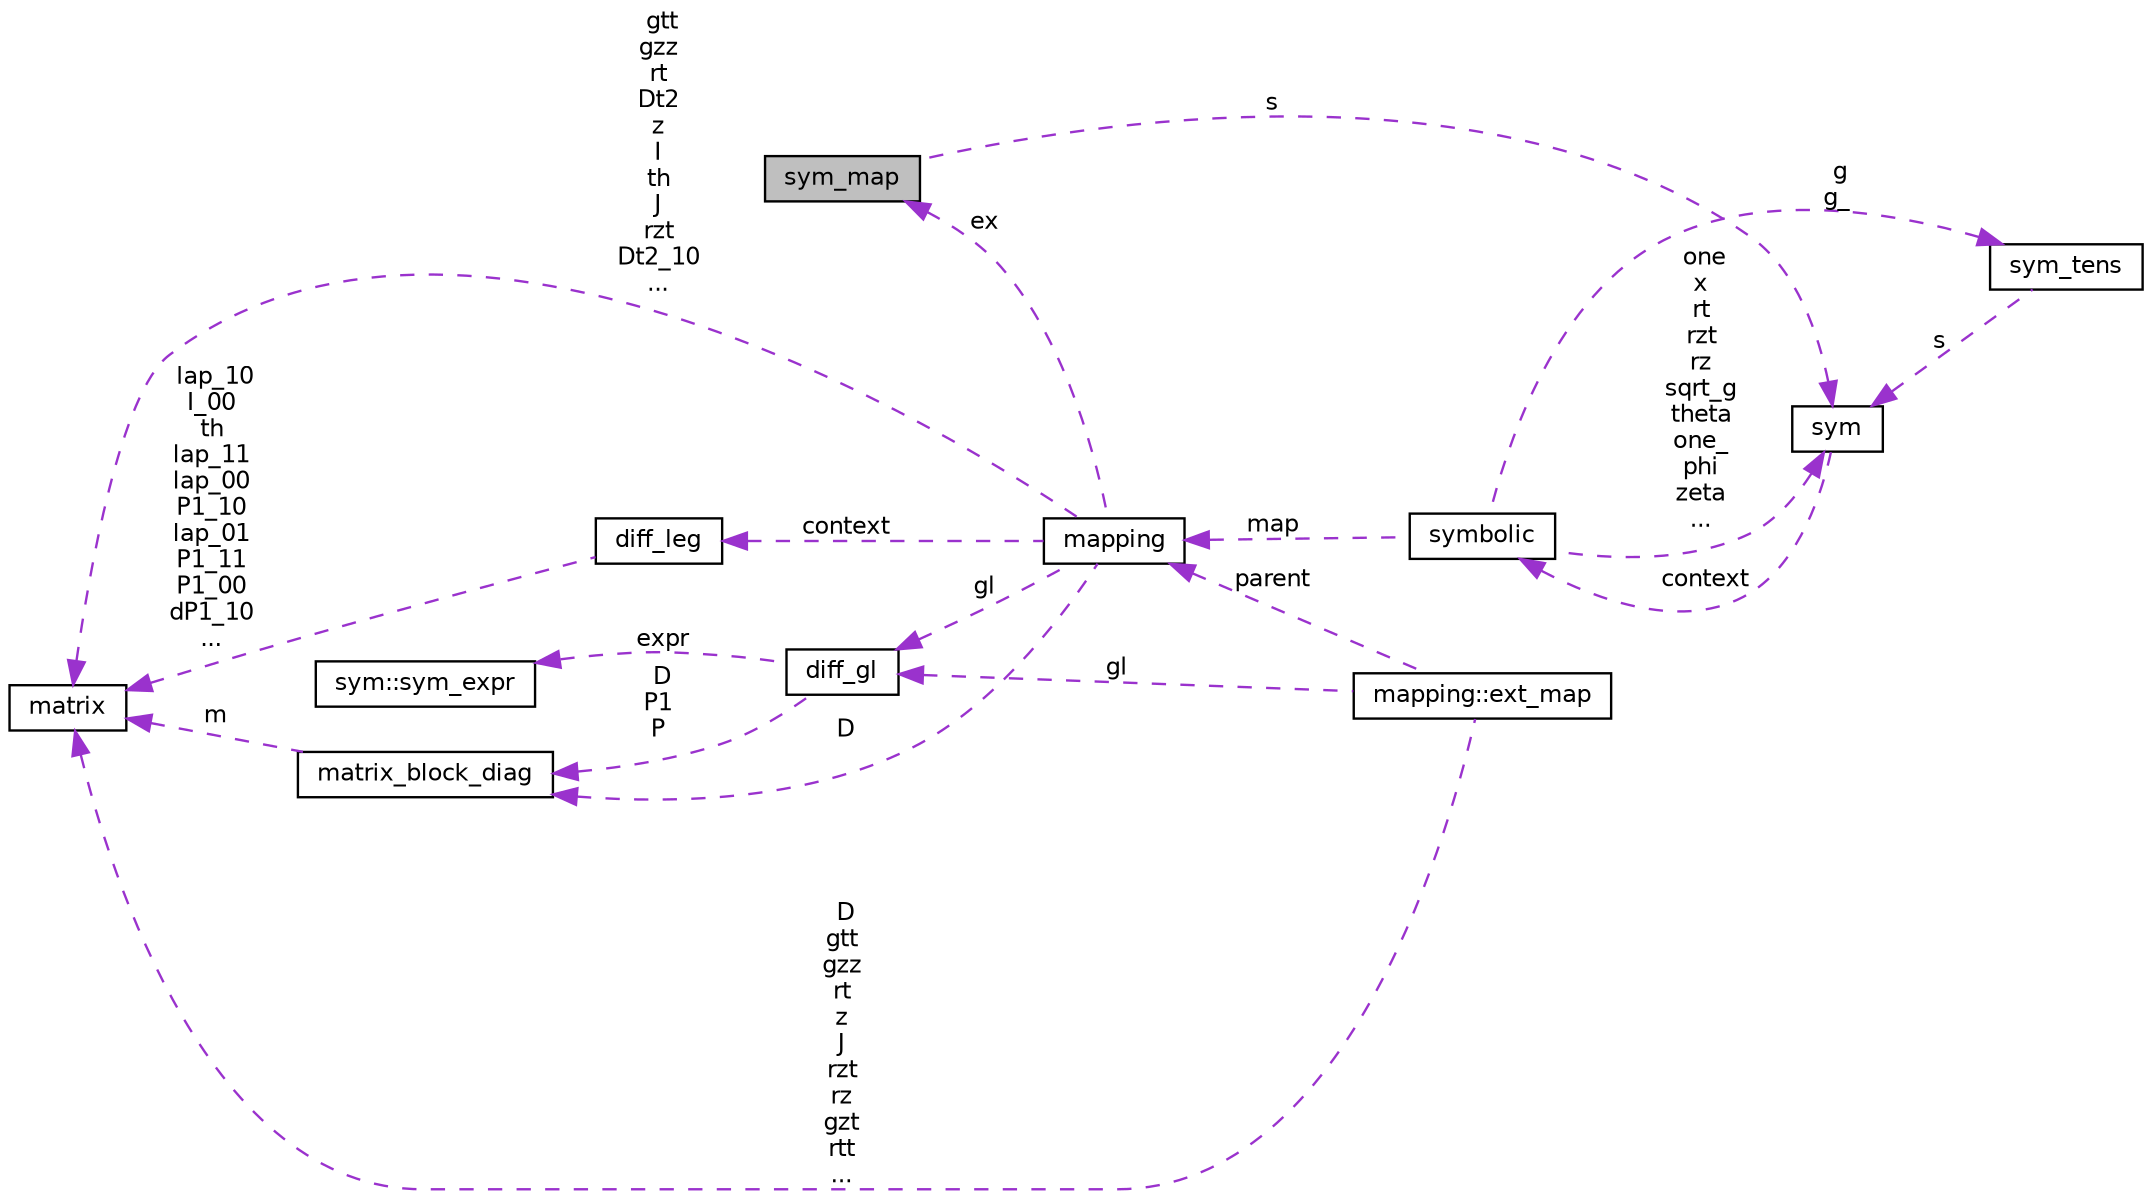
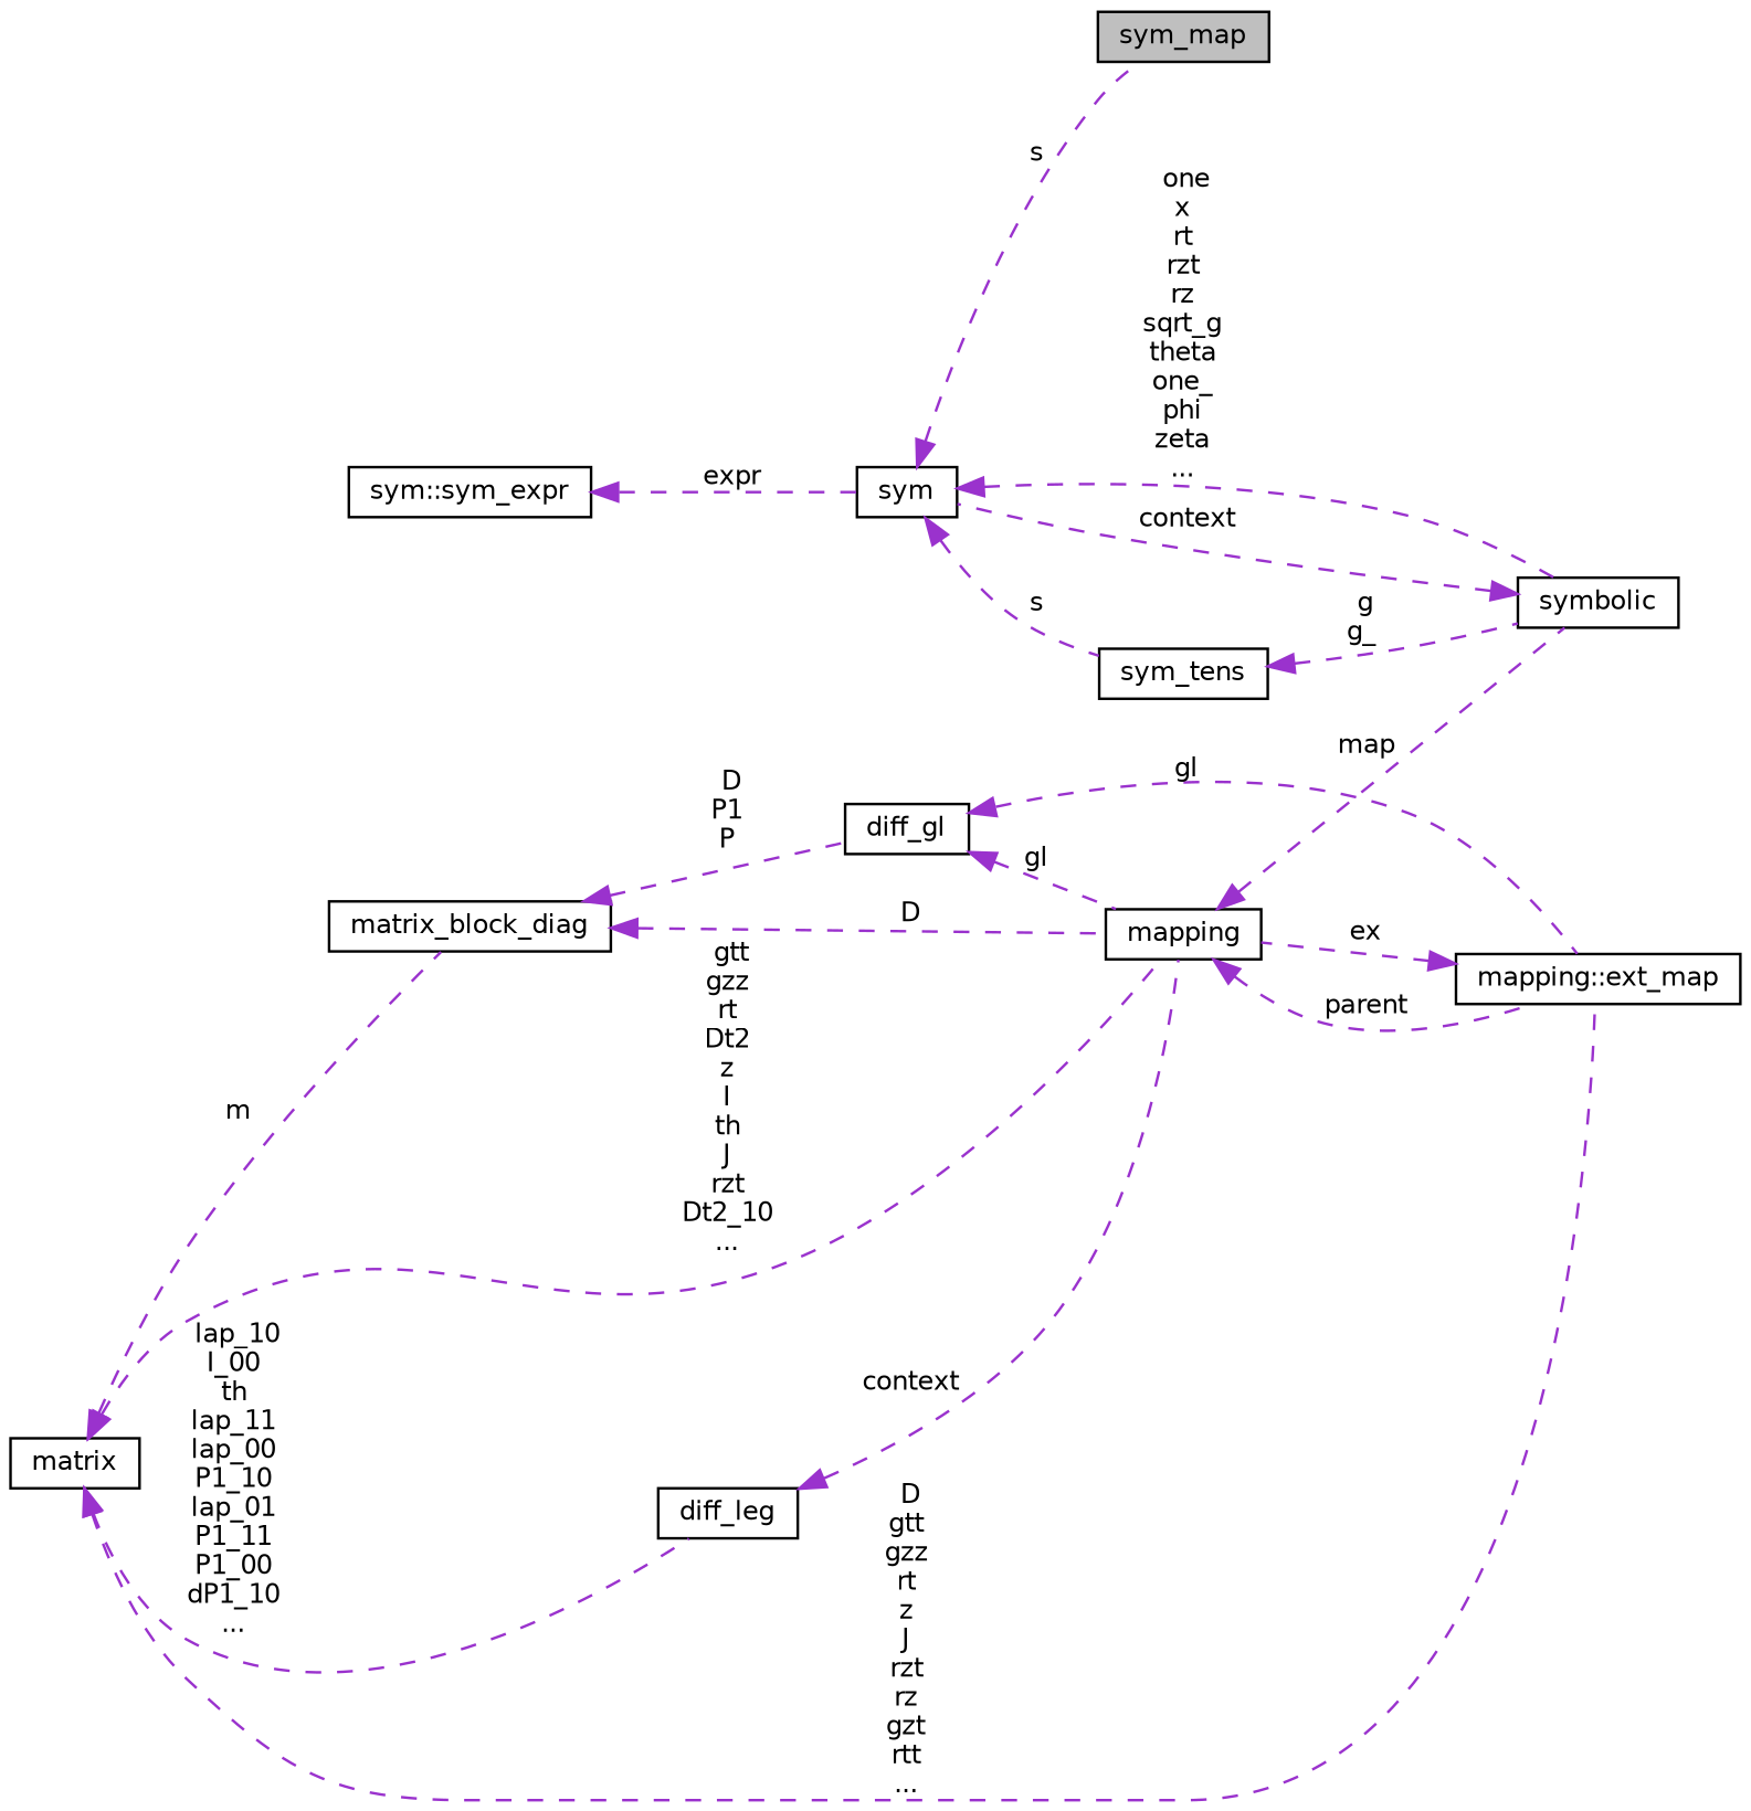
  digraph {
    rankdir=LR
    node [color=black fillcolor=white fontname=Helvetica fontsize=10 shape=record style=filled]
    edge [color=darkorchid3 dir=back fontname=Helvetica fontsize=10 labelfontname=Helvetica labelfontsize=10 style=dashed]
    n1 [fillcolor=grey75 fontcolor=black height=0.2 label=sym_map width=0.4]
    n2 [height=0.2 label=sym width=0.4]
    n3 [height=0.2 label=symbolic width=0.4]
    n4 [height=0.2 label=sym_tens width=0.4]
    n5 [height=0.2 label=mapping width=0.4]
    n6 [height=0.2 label="mapping::ext_map" width=0.4]
    n7 [height=0.2 label=diff_gl width=0.4]
    n8 [height=0.2 label=matrix width=0.4]
    n9 [height=0.2 label=matrix_block_diag width=0.4]
    n10 [height=0.2 label=diff_leg width=0.4]
    n11 [height=0.2 label="sym::sym_expr" width=0.4]
    n2 -> n1 [label=" s"]
    n2 -> n3 [label=" one\nx\nrt\nrzt\nrz\nsqrt_g\ntheta\none_\nphi\nzeta\n..."]
    n2 -> n4 [label=" s"]
    n3 -> n2 [label=" context"]
    n4 -> n3 [label=" g\ng_"]
    n5 -> n3 [label=" map"]
    n5 -> n6 [label=" parent"]
-   n1 -> n5 [label=" ex"]
+   n6 -> n5 [label=" ex"]
    n7 -> n5 [label=" gl"]
    n7 -> n6 [label=" gl"]
    n8 -> n5 [label=" gtt\ngzz\nrt\nDt2\nz\nI\nth\nJ\nrzt\nDt2_10\n..."]
    n8 -> n6 [label=" D\ngtt\ngzz\nrt\nz\nJ\nrzt\nrz\ngzt\nrtt\n..."]
    n8 -> n9 [label=" m"]
    n8 -> n10 [label=" lap_10\nI_00\nth\nlap_11\nlap_00\nP1_10\nlap_01\nP1_11\nP1_00\ndP1_10\n..."]
    n9 -> n5 [label=" D"]
    n9 -> n7 [label=" D\nP1\nP"]
    n10 -> n5 [label=" context"]
-   n11 -> n7 [label=" expr"]
+   n11 -> n2 [label=" expr"]
  }
